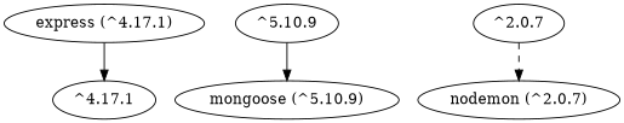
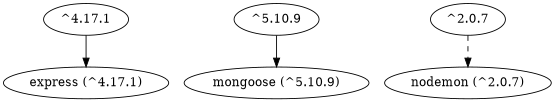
  digraph {
    edge [style=solid]
    n1 [label="express (^4.17.1)"]
    "^4.17.1"
    n3 [label="mongoose (^5.10.9)"]
    "^5.10.9"
    n5 [label="nodemon (^2.0.7)"]
    "^2.0.7"
-   n1 -> "^4.17.1"
+   "^4.17.1" -> n1
    "^5.10.9" -> n3
    "^2.0.7" -> n5 [style=dashed]
  }
